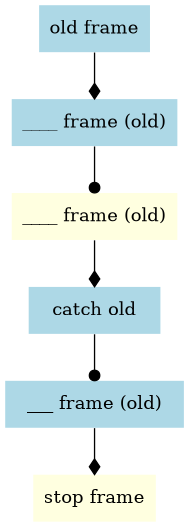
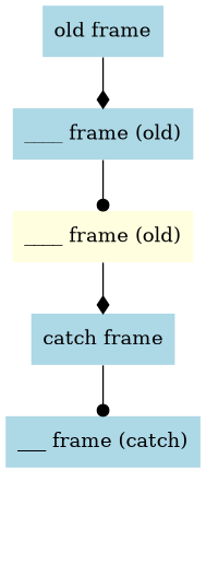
  digraph {
    rankdir=TD
    node [fillcolor=lightblue shape=plaintext style=filled]
    edge [arrowhead=diamond]
-   n1 [fillcolor=lightyellow label="stop frame"]
-   n2 [label="___ frame (old)"]
-   n3 [label="catch old"]
+   n2 [label="___ frame (catch)"]
+   n3 [label="catch frame"]
    n4 [label="old frame"]
    n5 [label="____ frame (old)"]
    n6 [fillcolor=lightyellow label="____ frame (old)"]
-   n2 -> n1
    n3 -> n2 [arrowhead=dot]
    n4 -> n5
    n5 -> n6 [arrowhead=dot]
    n6 -> n3
  }
